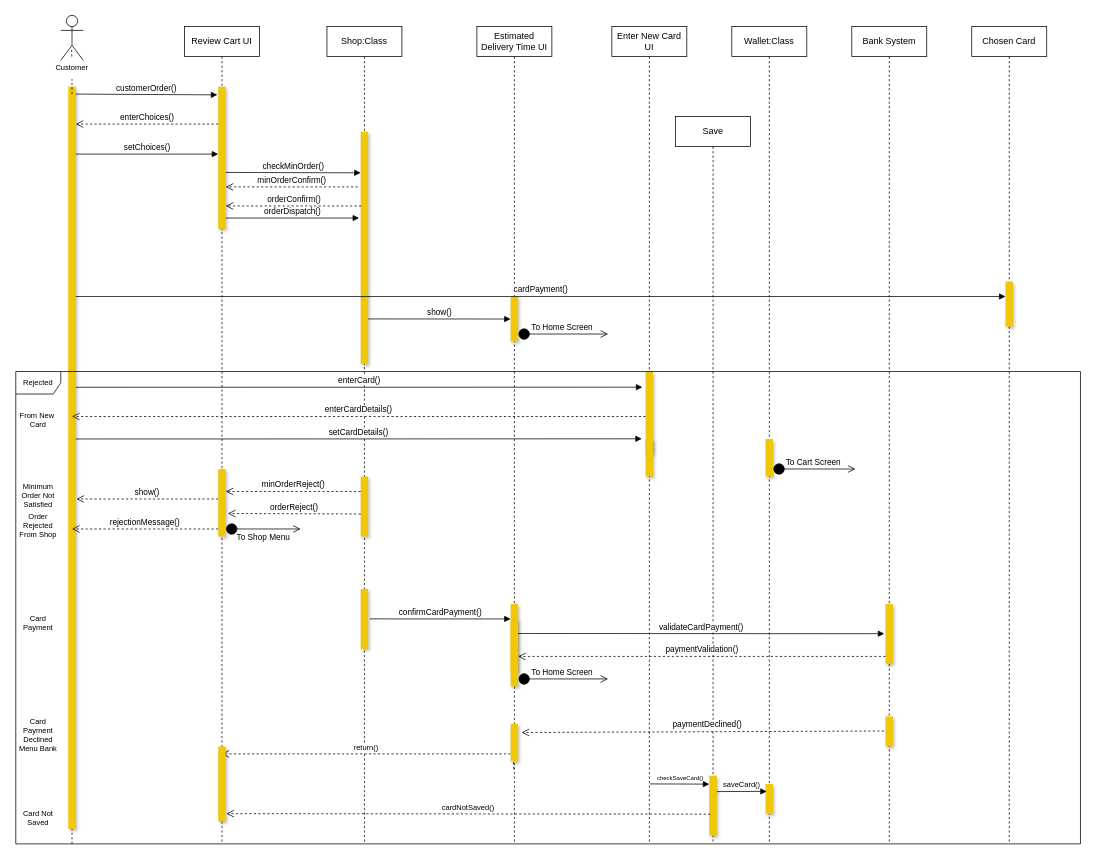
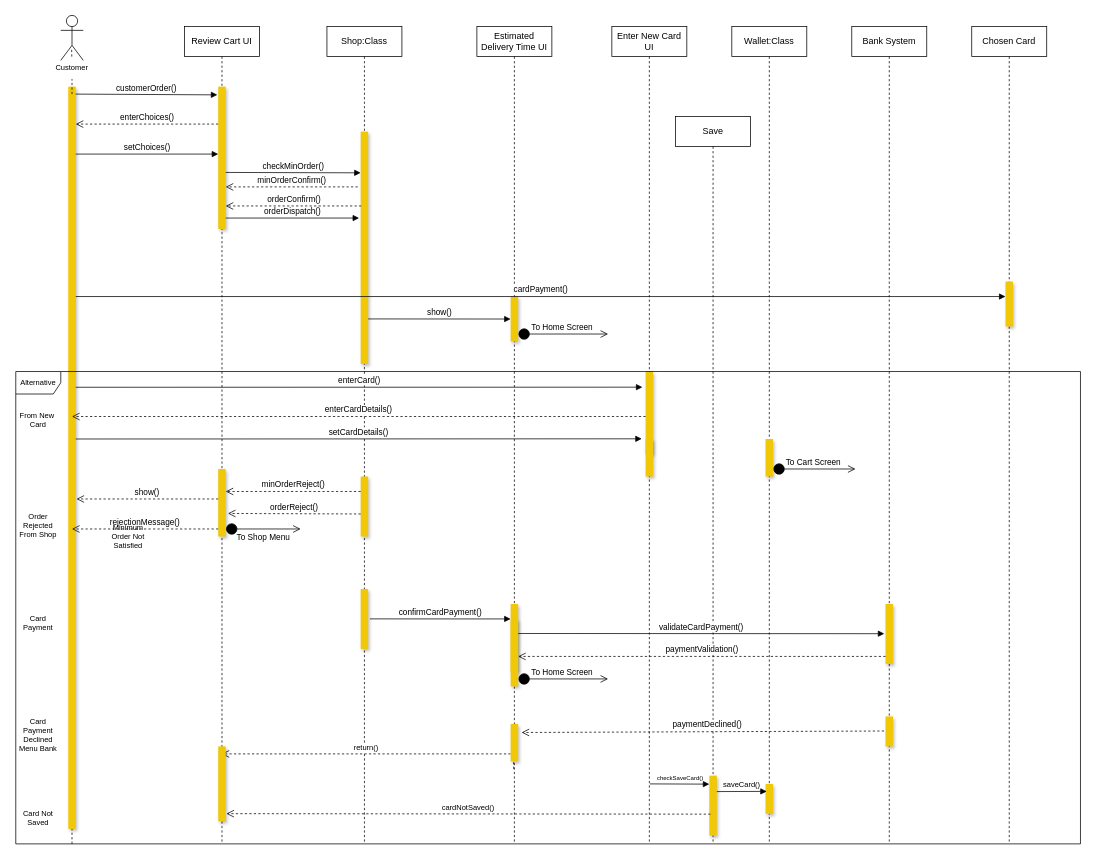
  <mxCell id="0" />
  <mxCell id="1" parent="0" />
  <mxCell id="2" value="" style="endArrow=none;dashed=1;html=1;rounded=0;" parent="1" edge="1"><mxGeometry width="50" height="50" relative="1" as="geometry"><mxPoint x="95" y="1125" as="sourcePoint" /><mxPoint x="95" y="1025" as="targetPoint" /></mxGeometry></mxCell>
  <mxCell id="3" value="Shop:Class" style="shape=umlLifeline;perimeter=lifelinePerimeter;whiteSpace=wrap;html=1;container=1;collapsible=0;recursiveResize=0;outlineConnect=0;fillColor=none;" vertex="1" parent="1"><mxGeometry x="435" y="35" width="100" height="1090" as="geometry" /></mxCell>
  <mxCell id="4" value="Wallet:Class" style="shape=umlLifeline;perimeter=lifelinePerimeter;whiteSpace=wrap;html=1;container=1;collapsible=0;recursiveResize=0;outlineConnect=0;fillColor=none;" vertex="1" parent="1"><mxGeometry x="975" y="35" width="100" height="1090" as="geometry" /></mxCell>
  <mxCell id="5" value="" style="html=1;points=[];perimeter=orthogonalPerimeter;rounded=0;shadow=1;fillColor=#F0C808;strokeColor=none;" vertex="1" parent="4"><mxGeometry x="45" y="1010" width="10" height="40" as="geometry" /></mxCell>
  <mxCell id="6" value="Save" style="shape=umlLifeline;perimeter=lifelinePerimeter;whiteSpace=wrap;html=1;container=1;collapsible=0;recursiveResize=0;outlineConnect=0;fillColor=none;" vertex="1" parent="1"><mxGeometry x="900" y="155" width="100" height="970" as="geometry" /></mxCell>
  <mxCell id="7" value="" style="html=1;points=[];perimeter=orthogonalPerimeter;rounded=0;shadow=1;fillColor=#F0C808;strokeColor=none;" vertex="1" parent="6"><mxGeometry x="45" y="879" width="10" height="80" as="geometry" /></mxCell>
  <mxCell id="8" value="Chosen Card" style="shape=umlLifeline;perimeter=lifelinePerimeter;whiteSpace=wrap;html=1;container=1;collapsible=0;recursiveResize=0;outlineConnect=0;fillColor=none;" vertex="1" parent="1"><mxGeometry x="1295" y="35" width="100" height="1090" as="geometry" /></mxCell>
  <mxCell id="9" value="Bank System" style="shape=umlLifeline;perimeter=lifelinePerimeter;whiteSpace=wrap;html=1;container=1;collapsible=0;recursiveResize=0;outlineConnect=0;fillColor=none;" vertex="1" parent="1"><mxGeometry x="1135" y="35" width="100" height="1090" as="geometry" /></mxCell>
  <mxCell id="10" value="&lt;font style=&quot;font-size: 10px;&quot;&gt;saveCard()&lt;/font&gt;" style="html=1;verticalAlign=bottom;endArrow=block;rounded=0;fontSize=8;jumpSize=6;entryX=0.161;entryY=0.395;entryDx=0;entryDy=0;entryPerimeter=0;" edge="1" parent="9"><mxGeometry width="80" relative="1" as="geometry"><mxPoint x="-180" y="1020.25" as="sourcePoint" /><mxPoint x="-113.39" y="1020" as="targetPoint" /></mxGeometry></mxCell>
  <mxCell id="11" value="Enter New Card UI" style="shape=umlLifeline;perimeter=lifelinePerimeter;whiteSpace=wrap;html=1;container=1;collapsible=0;recursiveResize=0;outlineConnect=0;fillColor=none;" vertex="1" parent="1"><mxGeometry x="815" y="35" width="100" height="1090" as="geometry" /></mxCell>
  <mxCell id="12" value="&lt;font style=&quot;font-size: 8px;&quot;&gt;checkSaveCard()&lt;/font&gt;" style="html=1;verticalAlign=bottom;endArrow=block;rounded=0;exitX=1.072;exitY=0.952;exitDx=0;exitDy=0;exitPerimeter=0;entryX=0.5;entryY=0.063;entryDx=0;entryDy=0;entryPerimeter=0;jumpSize=6;" edge="1" parent="11"><mxGeometry width="80" relative="1" as="geometry"><mxPoint x="50.72" y="1010" as="sourcePoint" /><mxPoint x="130" y="1010.32" as="targetPoint" /></mxGeometry></mxCell>
  <mxCell id="13" value="Estimated Delivery Time UI" style="shape=umlLifeline;perimeter=lifelinePerimeter;whiteSpace=wrap;html=1;container=1;collapsible=0;recursiveResize=0;outlineConnect=0;fillColor=none;" vertex="1" parent="1"><mxGeometry x="635" y="35" width="100" height="1090" as="geometry" /></mxCell>
  <mxCell id="14" value="return()" style="html=1;verticalAlign=bottom;endArrow=open;dashed=1;endSize=8;rounded=0;fontSize=10;jumpSize=6;" edge="1" parent="13" target="15"><mxGeometry relative="1" as="geometry"><mxPoint x="45" y="970" as="sourcePoint" /><mxPoint x="-35" y="970" as="targetPoint" /></mxGeometry></mxCell>
  <mxCell id="15" value="Review Cart UI" style="shape=umlLifeline;perimeter=lifelinePerimeter;whiteSpace=wrap;html=1;container=1;collapsible=0;recursiveResize=0;outlineConnect=0;fillColor=none;" vertex="1" parent="1"><mxGeometry x="245" y="35" width="100" height="1090" as="geometry" /></mxCell>
  <mxCell id="16" value="" style="html=1;points=[];perimeter=orthogonalPerimeter;rounded=0;shadow=1;fillColor=#F0C808;strokeColor=none;" vertex="1" parent="15"><mxGeometry x="45" y="960" width="10" height="100" as="geometry" /></mxCell>
  <mxCell id="17" value="" style="shape=umlActor;verticalLabelPosition=bottom;verticalAlign=top;html=1;rounded=1;" parent="1" vertex="1"><mxGeometry x="80" y="20" width="30" height="60" as="geometry" /></mxCell>
  <mxCell id="18" value="" style="endArrow=none;dashed=1;html=1;rounded=0;startArrow=none;" parent="1" edge="1" source="71"><mxGeometry width="50" height="50" relative="1" as="geometry"><mxPoint x="95" y="125" as="sourcePoint" /><mxPoint x="94.5" y="65" as="targetPoint" /></mxGeometry></mxCell>
  <mxCell id="19" value="" style="html=1;points=[];perimeter=orthogonalPerimeter;rounded=0;fillColor=#F0C808;strokeColor=none;shadow=1;" parent="1" vertex="1"><mxGeometry x="90" y="115" width="10" height="990" as="geometry" /></mxCell>
  <mxCell id="20" value="" style="html=1;points=[];perimeter=orthogonalPerimeter;rounded=0;shadow=1;fillColor=#F0C808;strokeColor=none;" parent="1" vertex="1"><mxGeometry x="290" y="115" width="10" height="190" as="geometry" /></mxCell>
  <mxCell id="21" value="customerOrder()" style="html=1;verticalAlign=bottom;endArrow=block;rounded=0;entryX=-0.115;entryY=0.058;entryDx=0;entryDy=0;entryPerimeter=0;" parent="1" target="20" edge="1"><mxGeometry width="80" relative="1" as="geometry"><mxPoint x="100" y="125" as="sourcePoint" /><mxPoint x="180" y="125" as="targetPoint" /></mxGeometry></mxCell>
  <mxCell id="22" value="enterChoices()" style="html=1;verticalAlign=bottom;endArrow=open;dashed=1;endSize=8;rounded=0;" parent="1" edge="1"><mxGeometry relative="1" as="geometry"><mxPoint x="290" y="165" as="sourcePoint" /><mxPoint x="100" y="165" as="targetPoint" /></mxGeometry></mxCell>
  <mxCell id="23" value="setChoices()" style="html=1;verticalAlign=bottom;endArrow=block;rounded=0;" parent="1" edge="1"><mxGeometry width="80" relative="1" as="geometry"><mxPoint x="100" y="205" as="sourcePoint" /><mxPoint x="290" y="205" as="targetPoint" /></mxGeometry></mxCell>
  <mxCell id="24" value="" style="html=1;points=[];perimeter=orthogonalPerimeter;rounded=0;shadow=1;fillColor=#F0C808;strokeColor=none;" parent="1" vertex="1"><mxGeometry x="480" y="175" width="10" height="310" as="geometry" /></mxCell>
  <mxCell id="25" value="checkMinOrder()" style="html=1;verticalAlign=bottom;endArrow=block;rounded=0;" parent="1" edge="1"><mxGeometry width="80" relative="1" as="geometry"><mxPoint x="300" y="229.5" as="sourcePoint" /><mxPoint x="480" y="230" as="targetPoint" /></mxGeometry></mxCell>
  <mxCell id="26" value="minOrderConfirm()" style="html=1;verticalAlign=bottom;endArrow=open;dashed=1;endSize=8;rounded=0;exitX=-0.389;exitY=0.238;exitDx=0;exitDy=0;exitPerimeter=0;" parent="1" source="24" target="20" edge="1"><mxGeometry relative="1" as="geometry"><mxPoint x="490" y="249.5" as="sourcePoint" /><mxPoint x="410" y="249.5" as="targetPoint" /></mxGeometry></mxCell>
  <mxCell id="27" value="orderDispatch()" style="html=1;verticalAlign=bottom;endArrow=block;rounded=0;entryX=-0.211;entryY=0.372;entryDx=0;entryDy=0;entryPerimeter=0;" parent="1" source="20" target="24" edge="1"><mxGeometry width="80" relative="1" as="geometry"><mxPoint x="310" y="290" as="sourcePoint" /><mxPoint x="490" y="285" as="targetPoint" /><Array as="points" /></mxGeometry></mxCell>
  <mxCell id="28" value="orderConfirm()" style="html=1;verticalAlign=bottom;endArrow=open;dashed=1;endSize=8;rounded=0;exitX=0.08;exitY=0.32;exitDx=0;exitDy=0;exitPerimeter=0;" parent="1" source="24" target="20" edge="1"><mxGeometry relative="1" as="geometry"><mxPoint x="490" y="309.5" as="sourcePoint" /><mxPoint x="410" y="309.5" as="targetPoint" /></mxGeometry></mxCell>
  <mxCell id="29" value="" style="html=1;points=[];perimeter=orthogonalPerimeter;rounded=0;shadow=1;fillColor=#F0C808;strokeColor=none;" parent="1" vertex="1"><mxGeometry x="680" y="395" width="10" height="60" as="geometry" /></mxCell>
  <mxCell id="30" value="show()" style="html=1;verticalAlign=bottom;endArrow=block;rounded=0;exitX=1;exitY=0.806;exitDx=0;exitDy=0;exitPerimeter=0;" parent="1" source="24" edge="1"><mxGeometry width="80" relative="1" as="geometry"><mxPoint x="490" y="405" as="sourcePoint" /><mxPoint x="680" y="425" as="targetPoint" /><Array as="points" /></mxGeometry></mxCell>
  <mxCell id="31" value="enterCard()" style="html=1;verticalAlign=bottom;endArrow=block;rounded=0;entryX=-0.423;entryY=0.19;entryDx=0;entryDy=0;entryPerimeter=0;" parent="1" target="33" edge="1"><mxGeometry width="80" relative="1" as="geometry"><mxPoint x="100" y="516" as="sourcePoint" /><mxPoint x="865" y="515" as="targetPoint" /></mxGeometry></mxCell>
  <mxCell id="32" value="" style="html=1;points=[];perimeter=orthogonalPerimeter;rounded=0;shadow=1;fillColor=#F0C808;strokeColor=none;" parent="1" vertex="1"><mxGeometry x="1020" y="585" width="10" height="50" as="geometry" /></mxCell>
  <mxCell id="33" value="" style="html=1;points=[];perimeter=orthogonalPerimeter;rounded=0;shadow=1;fillColor=#F0C808;strokeColor=none;" parent="1" vertex="1"><mxGeometry x="860" y="495" width="10" height="110" as="geometry" /></mxCell>
  <mxCell id="34" value="" style="endArrow=none;dashed=1;html=1;rounded=0;entryX=0.5;entryY=1;entryDx=0;entryDy=0;startArrow=none;" parent="1" source="37" target="33" edge="1"><mxGeometry width="50" height="50" relative="1" as="geometry"><mxPoint x="865" y="775" as="sourcePoint" /><mxPoint x="865" y="75" as="targetPoint" /></mxGeometry></mxCell>
  <mxCell id="35" value="enterCardDetails()" style="html=1;verticalAlign=bottom;endArrow=open;dashed=1;endSize=8;rounded=0;" parent="1" edge="1"><mxGeometry relative="1" as="geometry"><mxPoint x="860" y="555" as="sourcePoint" /><mxPoint x="95" y="555" as="targetPoint" /></mxGeometry></mxCell>
  <mxCell id="36" value="setCardDetails()" style="html=1;verticalAlign=bottom;endArrow=block;rounded=0;entryX=-0.511;entryY=0.816;entryDx=0;entryDy=0;entryPerimeter=0;" parent="1" target="33" edge="1"><mxGeometry width="80" relative="1" as="geometry"><mxPoint x="100" y="585" as="sourcePoint" /><mxPoint x="180" y="585" as="targetPoint" /></mxGeometry></mxCell>
  <mxCell id="37" value="" style="html=1;points=[];perimeter=orthogonalPerimeter;rounded=0;shadow=1;fillColor=#F0C808;strokeColor=none;" parent="1" vertex="1"><mxGeometry x="860" y="585" width="10" height="50" as="geometry" /></mxCell>
  <mxCell id="38" value="" style="html=1;points=[];perimeter=orthogonalPerimeter;rounded=0;shadow=1;fillColor=#F0C808;strokeColor=none;" parent="1" vertex="1"><mxGeometry x="480" y="635" width="10" height="80" as="geometry" /></mxCell>
  <mxCell id="39" value="" style="html=1;points=[];perimeter=orthogonalPerimeter;rounded=0;shadow=1;fillColor=#F0C808;strokeColor=none;" parent="1" vertex="1"><mxGeometry x="290" y="625" width="10" height="90" as="geometry" /></mxCell>
  <mxCell id="40" value="minOrderReject()" style="html=1;verticalAlign=bottom;endArrow=open;dashed=1;endSize=8;rounded=0;" parent="1" edge="1"><mxGeometry relative="1" as="geometry"><mxPoint x="480" y="655" as="sourcePoint" /><mxPoint x="300" y="655" as="targetPoint" /></mxGeometry></mxCell>
  <mxCell id="41" value="show()" style="html=1;verticalAlign=bottom;endArrow=open;dashed=1;endSize=8;rounded=0;" parent="1" edge="1"><mxGeometry relative="1" as="geometry"><mxPoint x="290" y="665" as="sourcePoint" /><mxPoint x="101" y="665" as="targetPoint" /><Array as="points"><mxPoint x="200" y="665" /></Array></mxGeometry></mxCell>
  <mxCell id="42" value="orderReject()" style="html=1;verticalAlign=bottom;endArrow=open;dashed=1;endSize=8;rounded=0;entryX=1.3;entryY=0.659;entryDx=0;entryDy=0;entryPerimeter=0;" parent="1" target="39" edge="1"><mxGeometry relative="1" as="geometry"><mxPoint x="480" y="685" as="sourcePoint" /><mxPoint x="400" y="685" as="targetPoint" /></mxGeometry></mxCell>
  <mxCell id="43" value="rejectionMessage()" style="html=1;verticalAlign=bottom;endArrow=open;dashed=1;endSize=8;rounded=0;" parent="1" edge="1"><mxGeometry relative="1" as="geometry"><mxPoint x="290" y="705" as="sourcePoint" /><mxPoint x="95" y="705" as="targetPoint" /></mxGeometry></mxCell>
  <mxCell id="44" value="confirmCardPayment()" style="html=1;verticalAlign=bottom;endArrow=block;rounded=0;exitX=1.229;exitY=0.499;exitDx=0;exitDy=0;exitPerimeter=0;" parent="1" source="48" edge="1"><mxGeometry width="80" relative="1" as="geometry"><mxPoint x="500" y="824.41" as="sourcePoint" /><mxPoint x="680" y="825" as="targetPoint" /></mxGeometry></mxCell>
  <mxCell id="45" value="To Home Screen&amp;nbsp;" style="html=1;verticalAlign=bottom;startArrow=circle;startFill=1;endArrow=open;startSize=6;endSize=8;rounded=0;" parent="1" edge="1"><mxGeometry width="80" relative="1" as="geometry"><mxPoint x="690" y="445" as="sourcePoint" /><mxPoint x="810" y="445" as="targetPoint" /></mxGeometry></mxCell>
  <mxCell id="46" value="To Cart Screen&amp;nbsp;" style="html=1;verticalAlign=bottom;startArrow=circle;startFill=1;endArrow=open;startSize=6;endSize=8;rounded=0;" parent="1" edge="1"><mxGeometry width="80" relative="1" as="geometry"><mxPoint x="1030" y="625" as="sourcePoint" /><mxPoint x="1140" y="625" as="targetPoint" /></mxGeometry></mxCell>
  <mxCell id="47" value="To Shop Menu" style="html=1;verticalAlign=bottom;startArrow=circle;startFill=1;endArrow=open;startSize=6;endSize=8;rounded=0;" parent="1" edge="1"><mxGeometry y="-20" width="80" relative="1" as="geometry"><mxPoint x="300" y="705" as="sourcePoint" /><mxPoint x="400" y="705" as="targetPoint" /><mxPoint as="offset" /></mxGeometry></mxCell>
  <mxCell id="48" value="" style="html=1;points=[];perimeter=orthogonalPerimeter;rounded=0;shadow=1;fillColor=#F0C808;strokeColor=none;" parent="1" vertex="1"><mxGeometry x="480" y="785" width="10" height="80" as="geometry" /></mxCell>
  <mxCell id="49" value="" style="html=1;points=[];perimeter=orthogonalPerimeter;rounded=0;shadow=1;fillColor=#F0C808;strokeColor=none;" parent="1" vertex="1"><mxGeometry x="680" y="805" width="10" height="90" as="geometry" /></mxCell>
  <mxCell id="50" value="" style="html=1;points=[];perimeter=orthogonalPerimeter;rounded=0;shadow=1;fillColor=#F0C808;strokeColor=none;" parent="1" vertex="1"><mxGeometry x="1180" y="805" width="10" height="80" as="geometry" /></mxCell>
  <mxCell id="51" value="validateCardPayment()" style="html=1;verticalAlign=bottom;endArrow=block;rounded=0;entryX=-0.159;entryY=0.496;entryDx=0;entryDy=0;entryPerimeter=0;" parent="1" target="50" edge="1"><mxGeometry width="80" relative="1" as="geometry"><mxPoint x="690" y="844.41" as="sourcePoint" /><mxPoint x="770" y="844.41" as="targetPoint" /></mxGeometry></mxCell>
  <mxCell id="52" value="paymentValidation()" style="html=1;verticalAlign=bottom;endArrow=open;dashed=1;endSize=8;rounded=0;" parent="1" target="49" edge="1"><mxGeometry relative="1" as="geometry"><mxPoint x="1180" y="875" as="sourcePoint" /><mxPoint x="700" y="875" as="targetPoint" /></mxGeometry></mxCell>
  <mxCell id="53" value="To Home Screen&amp;nbsp;" style="html=1;verticalAlign=bottom;startArrow=circle;startFill=1;endArrow=open;startSize=6;endSize=8;rounded=0;" parent="1" edge="1"><mxGeometry width="80" relative="1" as="geometry"><mxPoint x="690" y="905" as="sourcePoint" /><mxPoint x="810" y="905" as="targetPoint" /></mxGeometry></mxCell>
  <mxCell id="54" value="" style="endArrow=none;dashed=1;html=1;rounded=0;" parent="1" target="55" edge="1"><mxGeometry width="50" height="50" relative="1" as="geometry"><mxPoint x="684" y="1025" as="sourcePoint" /><mxPoint x="684.41" y="905" as="targetPoint" /></mxGeometry></mxCell>
  <mxCell id="55" value="" style="html=1;points=[];perimeter=orthogonalPerimeter;rounded=0;shadow=1;fillColor=#F0C808;strokeColor=none;" parent="1" vertex="1"><mxGeometry x="680" y="965" width="10" height="50" as="geometry" /></mxCell>
  <mxCell id="56" value="" style="html=1;points=[];perimeter=orthogonalPerimeter;rounded=0;shadow=1;fillColor=#F0C808;strokeColor=none;" parent="1" vertex="1"><mxGeometry x="680" y="825" width="10" height="90" as="geometry" /></mxCell>
  <mxCell id="57" value="" style="endArrow=none;dashed=1;html=1;rounded=0;entryX=0.5;entryY=1;entryDx=0;entryDy=0;startArrow=none;" parent="1" target="59" edge="1"><mxGeometry width="50" height="50" relative="1" as="geometry"><mxPoint x="1185" y="995" as="sourcePoint" /><mxPoint x="1185" y="885" as="targetPoint" /></mxGeometry></mxCell>
  <mxCell id="58" value="paymentDeclined()" style="html=1;verticalAlign=bottom;endArrow=open;dashed=1;endSize=8;rounded=0;entryX=1.465;entryY=0.229;entryDx=0;entryDy=0;entryPerimeter=0;" parent="1" target="55" edge="1"><mxGeometry relative="1" as="geometry"><mxPoint x="1190" y="974.41" as="sourcePoint" /><mxPoint x="1110" y="974.41" as="targetPoint" /></mxGeometry></mxCell>
  <mxCell id="59" value="" style="html=1;points=[];perimeter=orthogonalPerimeter;rounded=0;shadow=1;fillColor=#F0C808;strokeColor=none;" parent="1" vertex="1"><mxGeometry x="1180" y="955" width="10" height="40" as="geometry" /></mxCell>
  <mxCell id="60" value="" style="html=1;points=[];perimeter=orthogonalPerimeter;rounded=0;shadow=1;fillColor=#F0C808;strokeColor=none;" parent="1" vertex="1"><mxGeometry x="1340" y="375" width="10" height="60" as="geometry" /></mxCell>
  <mxCell id="61" value="cardPayment()" style="html=1;verticalAlign=bottom;endArrow=block;rounded=0;" parent="1" target="60" edge="1"><mxGeometry width="80" relative="1" as="geometry"><mxPoint x="100" y="395" as="sourcePoint" /><mxPoint x="1330" y="395" as="targetPoint" /></mxGeometry></mxCell>
  <mxCell id="62" value="cardNotSaved()" style="html=1;verticalAlign=bottom;endArrow=open;dashed=1;endSize=8;rounded=0;fontSize=10;jumpSize=6;entryX=1.091;entryY=0.897;entryDx=0;entryDy=0;entryPerimeter=0;exitX=0.148;exitY=0.642;exitDx=0;exitDy=0;exitPerimeter=0;" edge="1" parent="1" source="7" target="16"><mxGeometry relative="1" as="geometry"><mxPoint x="940" y="1085" as="sourcePoint" /><mxPoint x="870" y="1085" as="targetPoint" /></mxGeometry></mxCell>
- <mxCell id="63" value="Rejected" style="shape=umlFrame;whiteSpace=wrap;html=1;fontSize=10;fillColor=none;" vertex="1" parent="1"><mxGeometry x="20" y="495" width="1420" height="630" as="geometry" /></mxCell>
+ <mxCell id="63" value="Alternative" style="shape=umlFrame;whiteSpace=wrap;html=1;fontSize=10;fillColor=none;" vertex="1" parent="1"><mxGeometry x="20" y="495" width="1420" height="630" as="geometry" /></mxCell>
  <mxCell id="64" value="From New&amp;nbsp;&lt;br&gt;Card" style="text;html=1;strokeColor=none;fillColor=none;align=center;verticalAlign=middle;whiteSpace=wrap;rounded=0;fontSize=10;" vertex="1" parent="1"><mxGeometry x="20" y="545" width="60" height="30" as="geometry" /></mxCell>
  <mxCell id="65" value="Card Not&lt;br&gt;Saved" style="text;html=1;strokeColor=none;fillColor=none;align=center;verticalAlign=middle;whiteSpace=wrap;rounded=0;fontSize=10;" vertex="1" parent="1"><mxGeometry x="20" y="1075" width="60" height="30" as="geometry" /></mxCell>
- <mxCell id="66" value="Minimum Order Not Satisfied" style="text;html=1;strokeColor=none;fillColor=none;align=center;verticalAlign=middle;whiteSpace=wrap;rounded=0;fontSize=10;" vertex="1" parent="1"><mxGeometry x="20" y="645" width="60" height="30" as="geometry" /></mxCell>
+ <mxCell id="66" value="Minimum Order Not Satisfied" style="text;html=1;strokeColor=none;fillColor=none;align=center;verticalAlign=middle;whiteSpace=wrap;rounded=0;fontSize=10;" vertex="1" parent="1"><mxGeometry x="140" y="700" width="60" height="30" as="geometry" /></mxCell>
  <mxCell id="67" value="Order Rejected From Shop" style="text;html=1;strokeColor=none;fillColor=none;align=center;verticalAlign=middle;whiteSpace=wrap;rounded=0;fontSize=10;" vertex="1" parent="1"><mxGeometry x="20" y="685" width="60" height="30" as="geometry" /></mxCell>
  <mxCell id="68" value="Card Payment" style="text;html=1;strokeColor=none;fillColor=none;align=center;verticalAlign=middle;whiteSpace=wrap;rounded=0;fontSize=10;" vertex="1" parent="1"><mxGeometry x="20" y="815" width="60" height="30" as="geometry" /></mxCell>
  <mxCell id="69" value="Card Payment Declined Menu Bank" style="text;html=1;strokeColor=none;fillColor=none;align=center;verticalAlign=middle;whiteSpace=wrap;rounded=0;fontSize=10;" vertex="1" parent="1"><mxGeometry x="20" y="965" width="60" height="30" as="geometry" /></mxCell>
  <mxCell id="70" value="" style="endArrow=none;dashed=1;html=1;rounded=0;" edge="1" parent="1" target="71"><mxGeometry width="50" height="50" relative="1" as="geometry"><mxPoint x="95" y="125" as="sourcePoint" /><mxPoint x="94.5" y="65" as="targetPoint" /></mxGeometry></mxCell>
  <mxCell id="71" value="Customer" style="text;html=1;strokeColor=none;fillColor=none;align=center;verticalAlign=middle;whiteSpace=wrap;rounded=0;fontSize=10;" vertex="1" parent="1"><mxGeometry x="65" y="75" width="60" height="30" as="geometry" /></mxCell>
